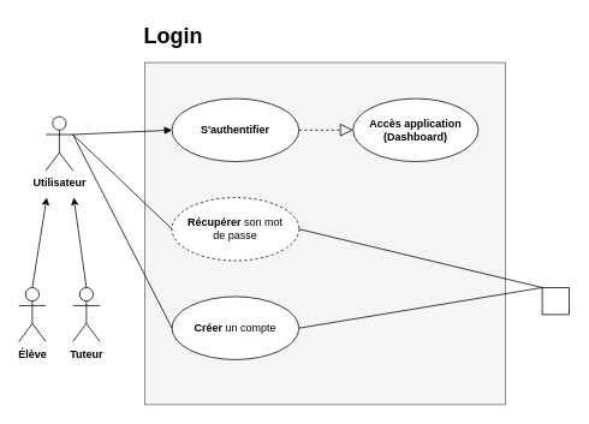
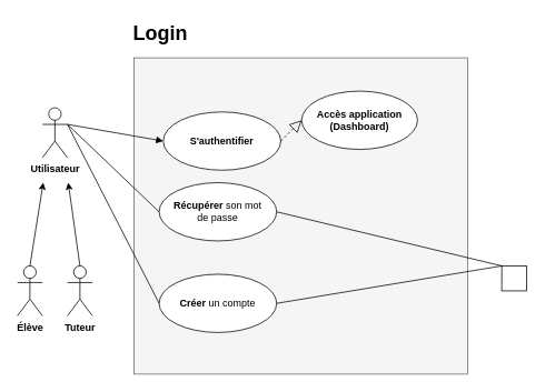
  <mxCell id="0" />
  <mxCell id="1" parent="0" />
  <mxCell id="2" value="&lt;font face=&quot;Helvetica&quot;&gt;&lt;b&gt;Utilisateur&lt;/b&gt;&lt;/font&gt;" style="shape=umlActor;verticalLabelPosition=bottom;verticalAlign=top;html=1;" parent="1" vertex="1"><mxGeometry x="50" y="129" width="30" height="60" as="geometry" /></mxCell>
  <mxCell id="3" value="&lt;b&gt;&lt;span&gt;É&lt;/span&gt;lève&lt;/b&gt;" style="shape=umlActor;verticalLabelPosition=bottom;verticalAlign=top;html=1;fontSize=12;labelBorderColor=none;" parent="1" vertex="1"><mxGeometry x="20" y="319" width="30" height="60" as="geometry" /></mxCell>
  <mxCell id="4" value="&lt;b&gt;Tuteur&lt;/b&gt;" style="shape=umlActor;verticalLabelPosition=bottom;verticalAlign=top;html=1;" parent="1" vertex="1"><mxGeometry x="80" y="319" width="30" height="60" as="geometry" /></mxCell>
  <mxCell id="5" value="" style="rounded=0;whiteSpace=wrap;html=1;fontSize=12;fillColor=#f5f5f5;strokeColor=#666666;fontColor=#333333;" parent="1" vertex="1"><mxGeometry x="160" y="69" width="400" height="380" as="geometry" /></mxCell>
- <mxCell id="6" value="&lt;b&gt;&lt;font face=&quot;Helvetica&quot;&gt;S'authentifier&lt;/font&gt;&lt;/b&gt;" style="ellipse;whiteSpace=wrap;html=1;fontSize=12;spacingRight=10;spacingLeft=10;" parent="1" vertex="1"><mxGeometry x="190" y="109" width="141" height="70" as="geometry" /></mxCell>
+ <mxCell id="6" value="&lt;b&gt;&lt;font face=&quot;Helvetica&quot;&gt;S'authentifier&lt;/font&gt;&lt;/b&gt;" style="ellipse;whiteSpace=wrap;html=1;fontSize=12;spacingRight=10;spacingLeft=10;" parent="1" vertex="1"><mxGeometry x="195" y="134" width="141" height="70" as="geometry" /></mxCell>
  <mxCell id="7" value="&lt;font face=&quot;Helvetica&quot;&gt;&lt;b&gt;Créer &lt;/b&gt;un compte&lt;/font&gt;" style="ellipse;whiteSpace=wrap;html=1;fontSize=12;spacingRight=10;spacingLeft=10;" parent="1" vertex="1"><mxGeometry x="190" y="329" width="141" height="70" as="geometry" /></mxCell>
- <mxCell id="8" value="&lt;b&gt;Récupérer&lt;/b&gt; son mot de passe" style="ellipse;whiteSpace=wrap;html=1;fontSize=12;spacingRight=10;spacingLeft=10;dashed=1;" parent="1" vertex="1"><mxGeometry x="190" y="219" width="141" height="70" as="geometry" /></mxCell>
+ <mxCell id="8" value="&lt;b&gt;Récupérer&lt;/b&gt; son mot de passe" style="ellipse;whiteSpace=wrap;html=1;fontSize=12;spacingRight=10;spacingLeft=10;" parent="1" vertex="1"><mxGeometry x="190" y="219" width="141" height="70" as="geometry" /></mxCell>
  <mxCell id="9" value="" style="whiteSpace=wrap;html=1;aspect=fixed;fontSize=12;" parent="1" vertex="1"><mxGeometry x="601" y="319" width="30" height="30" as="geometry" /></mxCell>
  <mxCell id="10" value="" style="endArrow=none;html=1;fontSize=12;entryX=0;entryY=0;entryDx=0;entryDy=0;exitX=1;exitY=0.5;exitDx=0;exitDy=0;" parent="1" source="7" target="9" edge="1"><mxGeometry width="50" height="50" relative="1" as="geometry"><mxPoint x="310" y="309" as="sourcePoint" /><mxPoint x="360" y="259" as="targetPoint" /></mxGeometry></mxCell>
  <mxCell id="11" value="" style="endArrow=none;html=1;fontSize=12;entryX=0;entryY=0;entryDx=0;entryDy=0;exitX=1;exitY=0.5;exitDx=0;exitDy=0;" parent="1" source="8" target="9" edge="1"><mxGeometry width="50" height="50" relative="1" as="geometry"><mxPoint x="310" y="219" as="sourcePoint" /><mxPoint x="460" y="379" as="targetPoint" /></mxGeometry></mxCell>
  <mxCell id="12" value="" style="endArrow=block;html=1;fontSize=12;entryX=0;entryY=0.5;entryDx=0;entryDy=0;exitX=1;exitY=0.333;exitDx=0;exitDy=0;exitPerimeter=0;" parent="1" source="2" target="6" edge="1"><mxGeometry width="50" height="50" relative="1" as="geometry"><mxPoint x="60" y="149" as="sourcePoint" /><mxPoint x="160" y="109" as="targetPoint" /></mxGeometry></mxCell>
  <mxCell id="13" value="" style="endArrow=none;html=1;fontSize=12;entryX=0;entryY=0.5;entryDx=0;entryDy=0;exitX=1;exitY=0.333;exitDx=0;exitDy=0;exitPerimeter=0;" parent="1" source="2" target="8" edge="1"><mxGeometry width="50" height="50" relative="1" as="geometry"><mxPoint x="91" y="159" as="sourcePoint" /><mxPoint x="130" y="179" as="targetPoint" /></mxGeometry></mxCell>
  <mxCell id="14" value="" style="endArrow=none;html=1;fontSize=12;entryX=0;entryY=0.5;entryDx=0;entryDy=0;exitX=1;exitY=0.333;exitDx=0;exitDy=0;exitPerimeter=0;" parent="1" source="2" target="7" edge="1"><mxGeometry width="50" height="50" relative="1" as="geometry"><mxPoint x="60" y="149" as="sourcePoint" /><mxPoint x="170" y="229" as="targetPoint" /></mxGeometry></mxCell>
- <mxCell id="15" value="&lt;font face=&quot;Helvetica&quot;&gt;&lt;b&gt;Accès application (Dashboard)&lt;br&gt;&lt;/b&gt;&lt;/font&gt;" style="ellipse;whiteSpace=wrap;html=1;fontSize=12;spacingRight=10;spacingLeft=10;" parent="1" vertex="1"><mxGeometry x="391" y="109" width="139" height="70" as="geometry" /></mxCell>
+ <mxCell id="15" value="&lt;font face=&quot;Helvetica&quot;&gt;&lt;b&gt;Accès application (Dashboard)&lt;br&gt;&lt;/b&gt;&lt;/font&gt;" style="ellipse;whiteSpace=wrap;html=1;fontSize=12;spacingRight=10;spacingLeft=10;" parent="1" vertex="1"><mxGeometry x="361" y="109" width="139" height="70" as="geometry" /></mxCell>
  <mxCell id="16" value="" style="endArrow=block;dashed=1;endFill=0;endSize=12;html=1;fontSize=12;entryX=0;entryY=0.5;entryDx=0;entryDy=0;exitX=1;exitY=0.5;exitDx=0;exitDy=0;" parent="1" source="6" target="15" edge="1"><mxGeometry width="160" relative="1" as="geometry"><mxPoint x="330" y="134" as="sourcePoint" /><mxPoint x="360" y="134" as="targetPoint" /></mxGeometry></mxCell>
  <mxCell id="17" value="&lt;h1&gt;Login&lt;br&gt;&lt;/h1&gt;&lt;p&gt;&lt;br&gt;&lt;/p&gt;" style="text;html=1;strokeColor=none;fillColor=none;spacing=5;spacingTop=-20;whiteSpace=wrap;overflow=hidden;rounded=0;fontSize=12;" parent="1" vertex="1"><mxGeometry x="154" y="20" width="190" height="50" as="geometry" /></mxCell>
  <mxCell id="18" value="" style="endArrow=classic;html=1;exitX=0.5;exitY=0;exitDx=0;exitDy=0;exitPerimeter=0;" parent="1" source="3" edge="1"><mxGeometry width="50" height="50" relative="1" as="geometry"><mxPoint x="35" y="319" as="sourcePoint" /><mxPoint x="51" y="219" as="targetPoint" /></mxGeometry></mxCell>
  <mxCell id="19" value="" style="endArrow=classic;html=1;exitX=0.5;exitY=0;exitDx=0;exitDy=0;exitPerimeter=0;" parent="1" source="4" edge="1"><mxGeometry width="50" height="50" relative="1" as="geometry"><mxPoint x="61" y="309" as="sourcePoint" /><mxPoint x="81" y="219" as="targetPoint" /></mxGeometry></mxCell>
